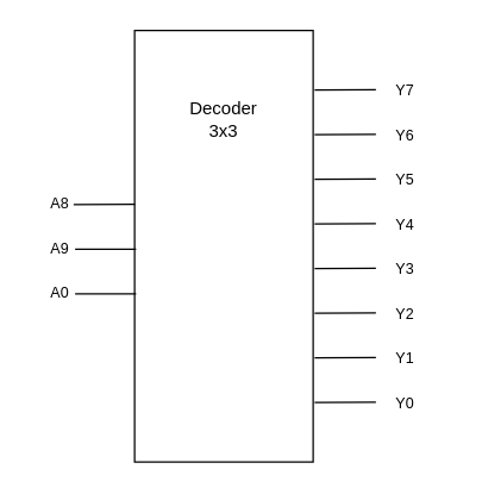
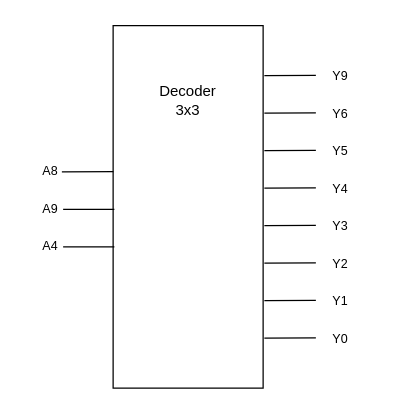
  <mxCell id="0" />
  <mxCell id="1" parent="0" />
  <mxCell id="2" value="" style="rounded=0;whiteSpace=wrap;html=1;" vertex="1" parent="1"><mxGeometry x="90" y="20" width="120" height="290" as="geometry" /></mxCell>
  <mxCell id="3" value="Decoder&lt;div&gt;3x3&lt;/div&gt;" style="text;html=1;align=center;verticalAlign=middle;whiteSpace=wrap;rounded=0;" vertex="1" parent="1"><mxGeometry x="90" y="60" width="120" height="40" as="geometry" /></mxCell>
- <mxCell id="4" value="&lt;font style=&quot;font-size: 10px;&quot;&gt;Y7&lt;/font&gt;" style="text;html=1;align=center;verticalAlign=middle;whiteSpace=wrap;rounded=0;" vertex="1" parent="1"><mxGeometry x="242" y="45" width="60" height="30" as="geometry" /></mxCell>
+ <mxCell id="4" value="&lt;font style=&quot;font-size: 10px;&quot;&gt;Y9&lt;/font&gt;" style="text;html=1;align=center;verticalAlign=middle;whiteSpace=wrap;rounded=0;" vertex="1" parent="1"><mxGeometry x="242" y="45" width="60" height="30" as="geometry" /></mxCell>
  <mxCell id="5" value="&lt;font style=&quot;font-size: 10px;&quot;&gt;Y6&lt;/font&gt;" style="text;html=1;align=center;verticalAlign=middle;whiteSpace=wrap;rounded=0;" vertex="1" parent="1"><mxGeometry x="242" y="75" width="60" height="30" as="geometry" /></mxCell>
  <mxCell id="6" value="&lt;font style=&quot;font-size: 10px;&quot;&gt;Y5&lt;/font&gt;" style="text;html=1;align=center;verticalAlign=middle;whiteSpace=wrap;rounded=0;" vertex="1" parent="1"><mxGeometry x="242" y="105" width="60" height="30" as="geometry" /></mxCell>
  <mxCell id="7" value="&lt;font style=&quot;font-size: 10px;&quot;&gt;Y4&lt;/font&gt;" style="text;html=1;align=center;verticalAlign=middle;whiteSpace=wrap;rounded=0;" vertex="1" parent="1"><mxGeometry x="242" y="135" width="60" height="30" as="geometry" /></mxCell>
  <mxCell id="8" value="&lt;font style=&quot;font-size: 10px;&quot;&gt;Y2&lt;/font&gt;" style="text;html=1;align=center;verticalAlign=middle;whiteSpace=wrap;rounded=0;" vertex="1" parent="1"><mxGeometry x="242" y="195" width="60" height="30" as="geometry" /></mxCell>
  <mxCell id="9" value="&lt;font style=&quot;font-size: 10px;&quot;&gt;Y1&lt;/font&gt;" style="text;html=1;align=center;verticalAlign=middle;whiteSpace=wrap;rounded=0;" vertex="1" parent="1"><mxGeometry x="242" y="225" width="60" height="30" as="geometry" /></mxCell>
  <mxCell id="10" value="&lt;font style=&quot;font-size: 10px;&quot;&gt;Y0&lt;/font&gt;" style="text;html=1;align=center;verticalAlign=middle;whiteSpace=wrap;rounded=0;" vertex="1" parent="1"><mxGeometry x="242" y="255" width="60" height="30" as="geometry" /></mxCell>
  <mxCell id="11" value="&lt;font style=&quot;font-size: 10px;&quot;&gt;Y3&lt;/font&gt;" style="text;html=1;align=center;verticalAlign=middle;whiteSpace=wrap;rounded=0;" vertex="1" parent="1"><mxGeometry x="242" y="165" width="60" height="30" as="geometry" /></mxCell>
  <mxCell id="12" value="&lt;font style=&quot;font-size: 10px;&quot;&gt;A9&lt;/font&gt;" style="text;html=1;align=center;verticalAlign=middle;whiteSpace=wrap;rounded=0;" vertex="1" parent="1"><mxGeometry x="20" y="151" width="40" height="30" as="geometry" /></mxCell>
  <mxCell id="13" value="&lt;font style=&quot;font-size: 10px;&quot;&gt;A8&lt;/font&gt;" style="text;html=1;align=center;verticalAlign=middle;whiteSpace=wrap;rounded=0;" vertex="1" parent="1"><mxGeometry x="20" y="121" width="40" height="30" as="geometry" /></mxCell>
- <mxCell id="14" value="&lt;font style=&quot;font-size: 10px;&quot;&gt;A0&lt;/font&gt;" style="text;html=1;align=center;verticalAlign=middle;whiteSpace=wrap;rounded=0;" vertex="1" parent="1"><mxGeometry x="20" y="181" width="40" height="30" as="geometry" /></mxCell>
+ <mxCell id="14" value="&lt;font style=&quot;font-size: 10px;&quot;&gt;A4&lt;/font&gt;" style="text;html=1;align=center;verticalAlign=middle;whiteSpace=wrap;rounded=0;" vertex="1" parent="1"><mxGeometry x="20" y="181" width="40" height="30" as="geometry" /></mxCell>
  <mxCell id="15" value="" style="endArrow=none;html=1;rounded=0;exitX=0.01;exitY=0.403;exitDx=0;exitDy=0;exitPerimeter=0;" edge="1" parent="1"><mxGeometry width="50" height="50" relative="1" as="geometry"><mxPoint x="90.2" y="136.87" as="sourcePoint" /><mxPoint x="49" y="136.958" as="targetPoint" /></mxGeometry></mxCell>
  <mxCell id="16" value="" style="endArrow=none;html=1;rounded=0;exitX=0.01;exitY=0.403;exitDx=0;exitDy=0;exitPerimeter=0;" edge="1" parent="1"><mxGeometry width="50" height="50" relative="1" as="geometry"><mxPoint x="91" y="167" as="sourcePoint" /><mxPoint x="50" y="167" as="targetPoint" /></mxGeometry></mxCell>
  <mxCell id="17" value="" style="endArrow=none;html=1;rounded=0;exitX=0.01;exitY=0.403;exitDx=0;exitDy=0;exitPerimeter=0;" edge="1" parent="1"><mxGeometry width="50" height="50" relative="1" as="geometry"><mxPoint x="91" y="197" as="sourcePoint" /><mxPoint x="50" y="197" as="targetPoint" /></mxGeometry></mxCell>
  <mxCell id="18" value="" style="endArrow=none;html=1;rounded=0;exitX=0.01;exitY=0.403;exitDx=0;exitDy=0;exitPerimeter=0;" edge="1" parent="1"><mxGeometry width="50" height="50" relative="1" as="geometry"><mxPoint x="252.2" y="59.87" as="sourcePoint" /><mxPoint x="211" y="59.958" as="targetPoint" /></mxGeometry></mxCell>
  <mxCell id="19" value="" style="endArrow=none;html=1;rounded=0;exitX=0.01;exitY=0.403;exitDx=0;exitDy=0;exitPerimeter=0;" edge="1" parent="1"><mxGeometry width="50" height="50" relative="1" as="geometry"><mxPoint x="252.2" y="89.87" as="sourcePoint" /><mxPoint x="211" y="89.958" as="targetPoint" /></mxGeometry></mxCell>
  <mxCell id="20" value="" style="endArrow=none;html=1;rounded=0;exitX=0.01;exitY=0.403;exitDx=0;exitDy=0;exitPerimeter=0;" edge="1" parent="1"><mxGeometry width="50" height="50" relative="1" as="geometry"><mxPoint x="252.2" y="119.87" as="sourcePoint" /><mxPoint x="211" y="119.958" as="targetPoint" /></mxGeometry></mxCell>
  <mxCell id="21" value="" style="endArrow=none;html=1;rounded=0;exitX=0.01;exitY=0.403;exitDx=0;exitDy=0;exitPerimeter=0;" edge="1" parent="1"><mxGeometry width="50" height="50" relative="1" as="geometry"><mxPoint x="252.2" y="149.87" as="sourcePoint" /><mxPoint x="211" y="149.958" as="targetPoint" /></mxGeometry></mxCell>
  <mxCell id="22" value="" style="endArrow=none;html=1;rounded=0;exitX=0.01;exitY=0.403;exitDx=0;exitDy=0;exitPerimeter=0;" edge="1" parent="1"><mxGeometry width="50" height="50" relative="1" as="geometry"><mxPoint x="252.2" y="179.87" as="sourcePoint" /><mxPoint x="211" y="179.958" as="targetPoint" /></mxGeometry></mxCell>
  <mxCell id="23" value="" style="endArrow=none;html=1;rounded=0;exitX=0.01;exitY=0.403;exitDx=0;exitDy=0;exitPerimeter=0;" edge="1" parent="1"><mxGeometry width="50" height="50" relative="1" as="geometry"><mxPoint x="252.2" y="209.87" as="sourcePoint" /><mxPoint x="211" y="209.958" as="targetPoint" /></mxGeometry></mxCell>
  <mxCell id="24" value="" style="endArrow=none;html=1;rounded=0;exitX=0.01;exitY=0.403;exitDx=0;exitDy=0;exitPerimeter=0;" edge="1" parent="1"><mxGeometry width="50" height="50" relative="1" as="geometry"><mxPoint x="252.2" y="239.87" as="sourcePoint" /><mxPoint x="211" y="239.958" as="targetPoint" /></mxGeometry></mxCell>
  <mxCell id="25" value="" style="endArrow=none;html=1;rounded=0;exitX=0.01;exitY=0.403;exitDx=0;exitDy=0;exitPerimeter=0;" edge="1" parent="1"><mxGeometry width="50" height="50" relative="1" as="geometry"><mxPoint x="252.2" y="269.87" as="sourcePoint" /><mxPoint x="211" y="269.958" as="targetPoint" /></mxGeometry></mxCell>
